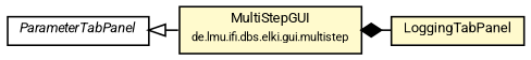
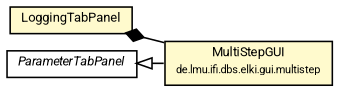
  digraph {
    nodesep=0.15
    rankdir=LR
    ranksep=0.25
    node [fontcolor=black fontname=Roboto fontsize=8 margin=0 shape=plaintext]
    edge [color=black dir=back fontname=Roboto fontsize=7 labelfontname=Roboto labelfontsize=7]
    n1 [height=0 label=<<table title="de.lmu.ifi.dbs.elki.gui.multistep.MultiStepGUI" border="0" cellborder="1" cellspacing="0" cellpadding="2" bgcolor="LemonChiffon" href="../MultiStepGUI.html" target="_parent"> 		<tr><td><table border="0" cellspacing="0" cellpadding="1"> 		<tr><td align="center" balign="center"> <font face="Roboto">MultiStepGUI</font> </td></tr> 		<tr><td align="center" balign="center"> <font face="Roboto" point-size="7.0">de.lmu.ifi.dbs.elki.gui.multistep</font> </td></tr> 		</table></td></tr> 		</table>> width=0]
    n2 [height=0 label=<<table title="de.lmu.ifi.dbs.elki.gui.multistep.panels.LoggingTabPanel" border="0" cellborder="1" cellspacing="0" cellpadding="2" bgcolor="lemonChiffon" href="LoggingTabPanel.html" target="_parent"> 		<tr><td><table border="0" cellspacing="0" cellpadding="1"> 		<tr><td align="center" balign="center"> <font face="Roboto">LoggingTabPanel</font> </td></tr> 		</table></td></tr> 		</table>> width=0]
    n3 [height=0 label=<<table title="de.lmu.ifi.dbs.elki.gui.multistep.panels.ParameterTabPanel" border="0" cellborder="1" cellspacing="0" cellpadding="2" href="ParameterTabPanel.html" target="_parent"> 		<tr><td><table border="0" cellspacing="0" cellpadding="1"> 		<tr><td align="center" balign="center"> <font face="Roboto"><i>ParameterTabPanel</i></font> </td></tr> 		</table></td></tr> 		</table>> width=0]
-   n1 -> n2 [arrowhead=none arrowtail=diamond weight=6]
+   n2 -> n1 [arrowhead=none arrowtail=diamond weight=6]
    n3 -> n1 [arrowtail=empty weight=10]
  }
